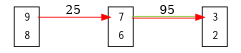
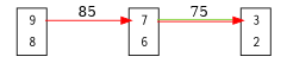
  digraph {
    rankdir=LR
    node [color=black fillcolor=white fontname=Courier shape=plaintext style=filled]
    n1 [label=<<TABLE bgcolor = "white"> <TR><TD BORDER = "0" PORT = "port_0x7f3991816040_in"></TD><TD BORDER = "0" PORT = "port_">3</TD><TD BORDER = "0" PORT = "port_0x7f3991816040_out"></TD></TR> <TR><TD BORDER = "0" PORT = "port_0x7f3991fa7460_out"></TD><TD BORDER = "0" PORT = "port_">2</TD><TD BORDER = "0" PORT = "port_0x7f3991fa7460_in"></TD></TR> </TABLE>>]
    n2 [label=<<TABLE bgcolor = "white"> <TR><TD BORDER = "0" PORT = "port_0x7f3991fa7160_in"></TD><TD BORDER = "0" PORT = "port_">9</TD><TD BORDER = "0" PORT = "port_0x7f3991fa7160_out"></TD></TR> <TR><TD BORDER = "0" PORT = "port_0x7f3991010190_out"></TD><TD BORDER = "0" PORT = "port_">8</TD><TD BORDER = "0" PORT = "port_0x7f3991010190_in"></TD></TR> </TABLE>>]
    n3 [label=<<TABLE bgcolor = "white"> <TR><TD BORDER = "0" PORT = "port_0x7f3991fa7310_in"></TD><TD BORDER = "0" PORT = "port_">7</TD><TD BORDER = "0" PORT = "port_0x7f3991fa7310_out"></TD></TR> <TR><TD BORDER = "0" PORT = "port_0x7f3991fa72b0_out"></TD><TD BORDER = "0" PORT = "port_">6</TD><TD BORDER = "0" PORT = "port_0x7f3991fa72b0_in"></TD></TR> </TABLE>>]
-   n2 -> n3 [color="0 1 1" headport=port_0x7f3991fa7310_in label=25 tailport=port_0x7f3991fa7160_out]
-   n3 -> n1 [color="0 1 1:0.250 0.800 0.800" headport=port_0x7f3991816040_in label=95 tailport=port_0x7f3991fa7310_out]
+   n2 -> n3 [color="0 1 1" headport=port_0x7f3991fa7310_in label=85 tailport=port_0x7f3991fa7160_out]
+   n3 -> n1 [color="0 1 1:0.250 0.800 0.800" headport=port_0x7f3991816040_in label=75 tailport=port_0x7f3991fa7310_out]
  }
